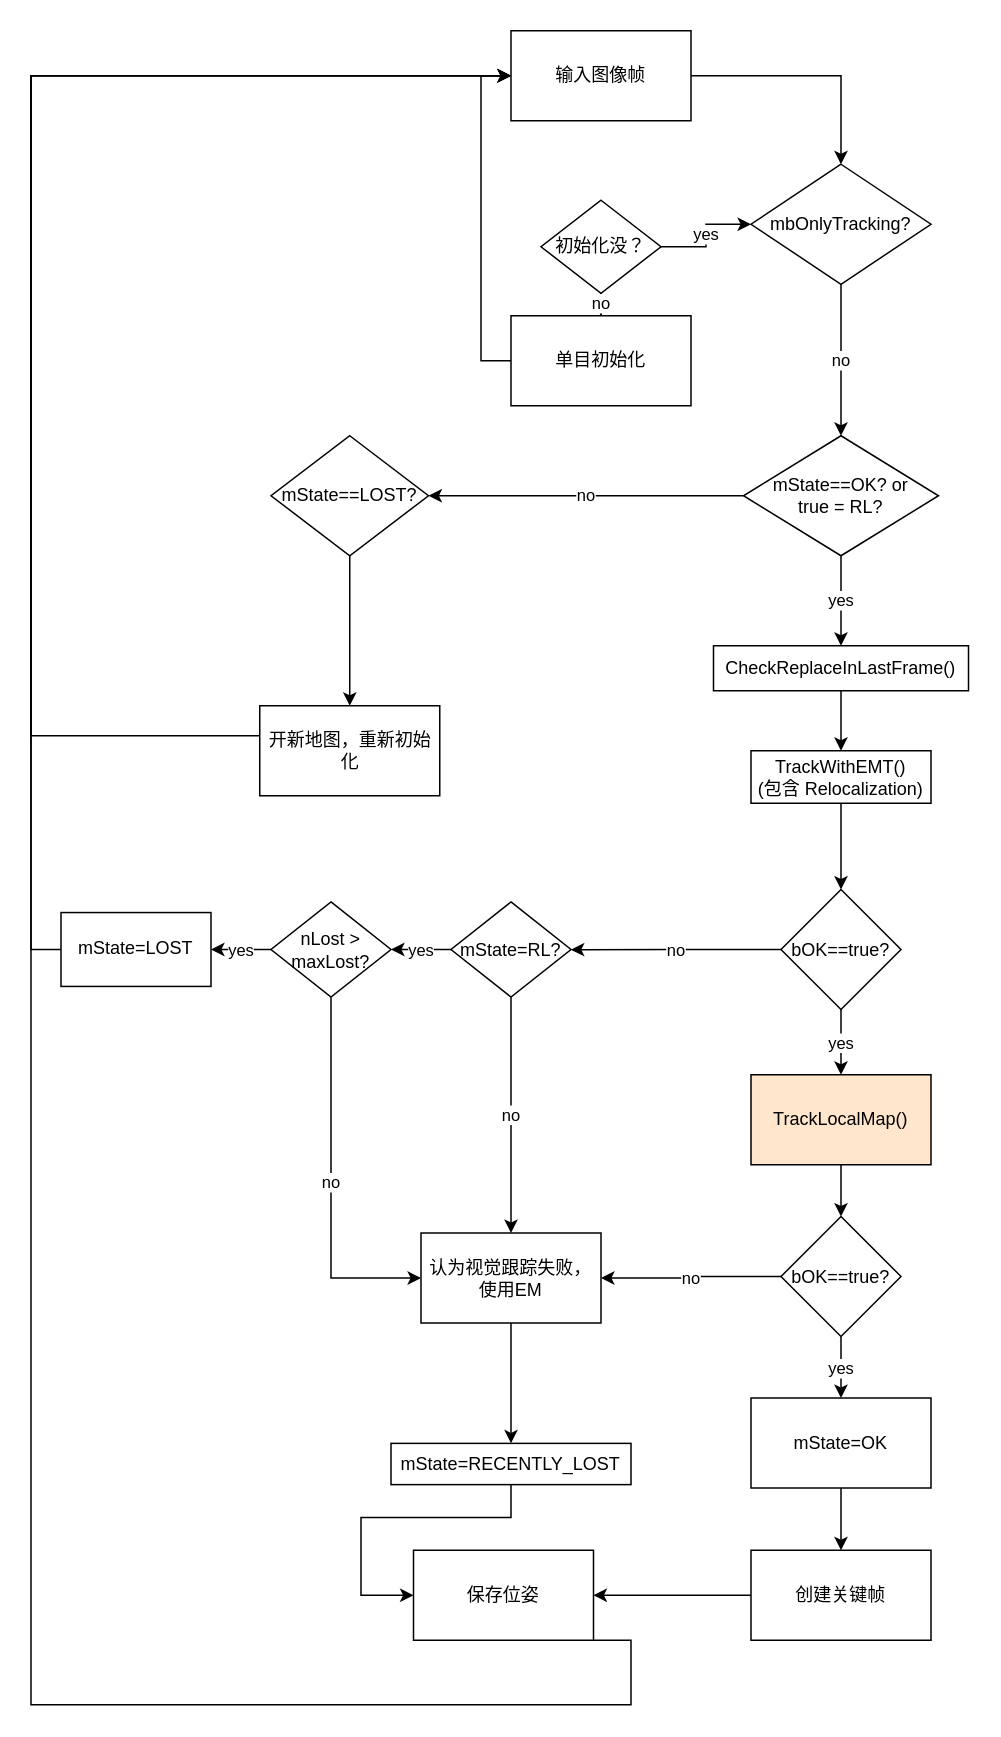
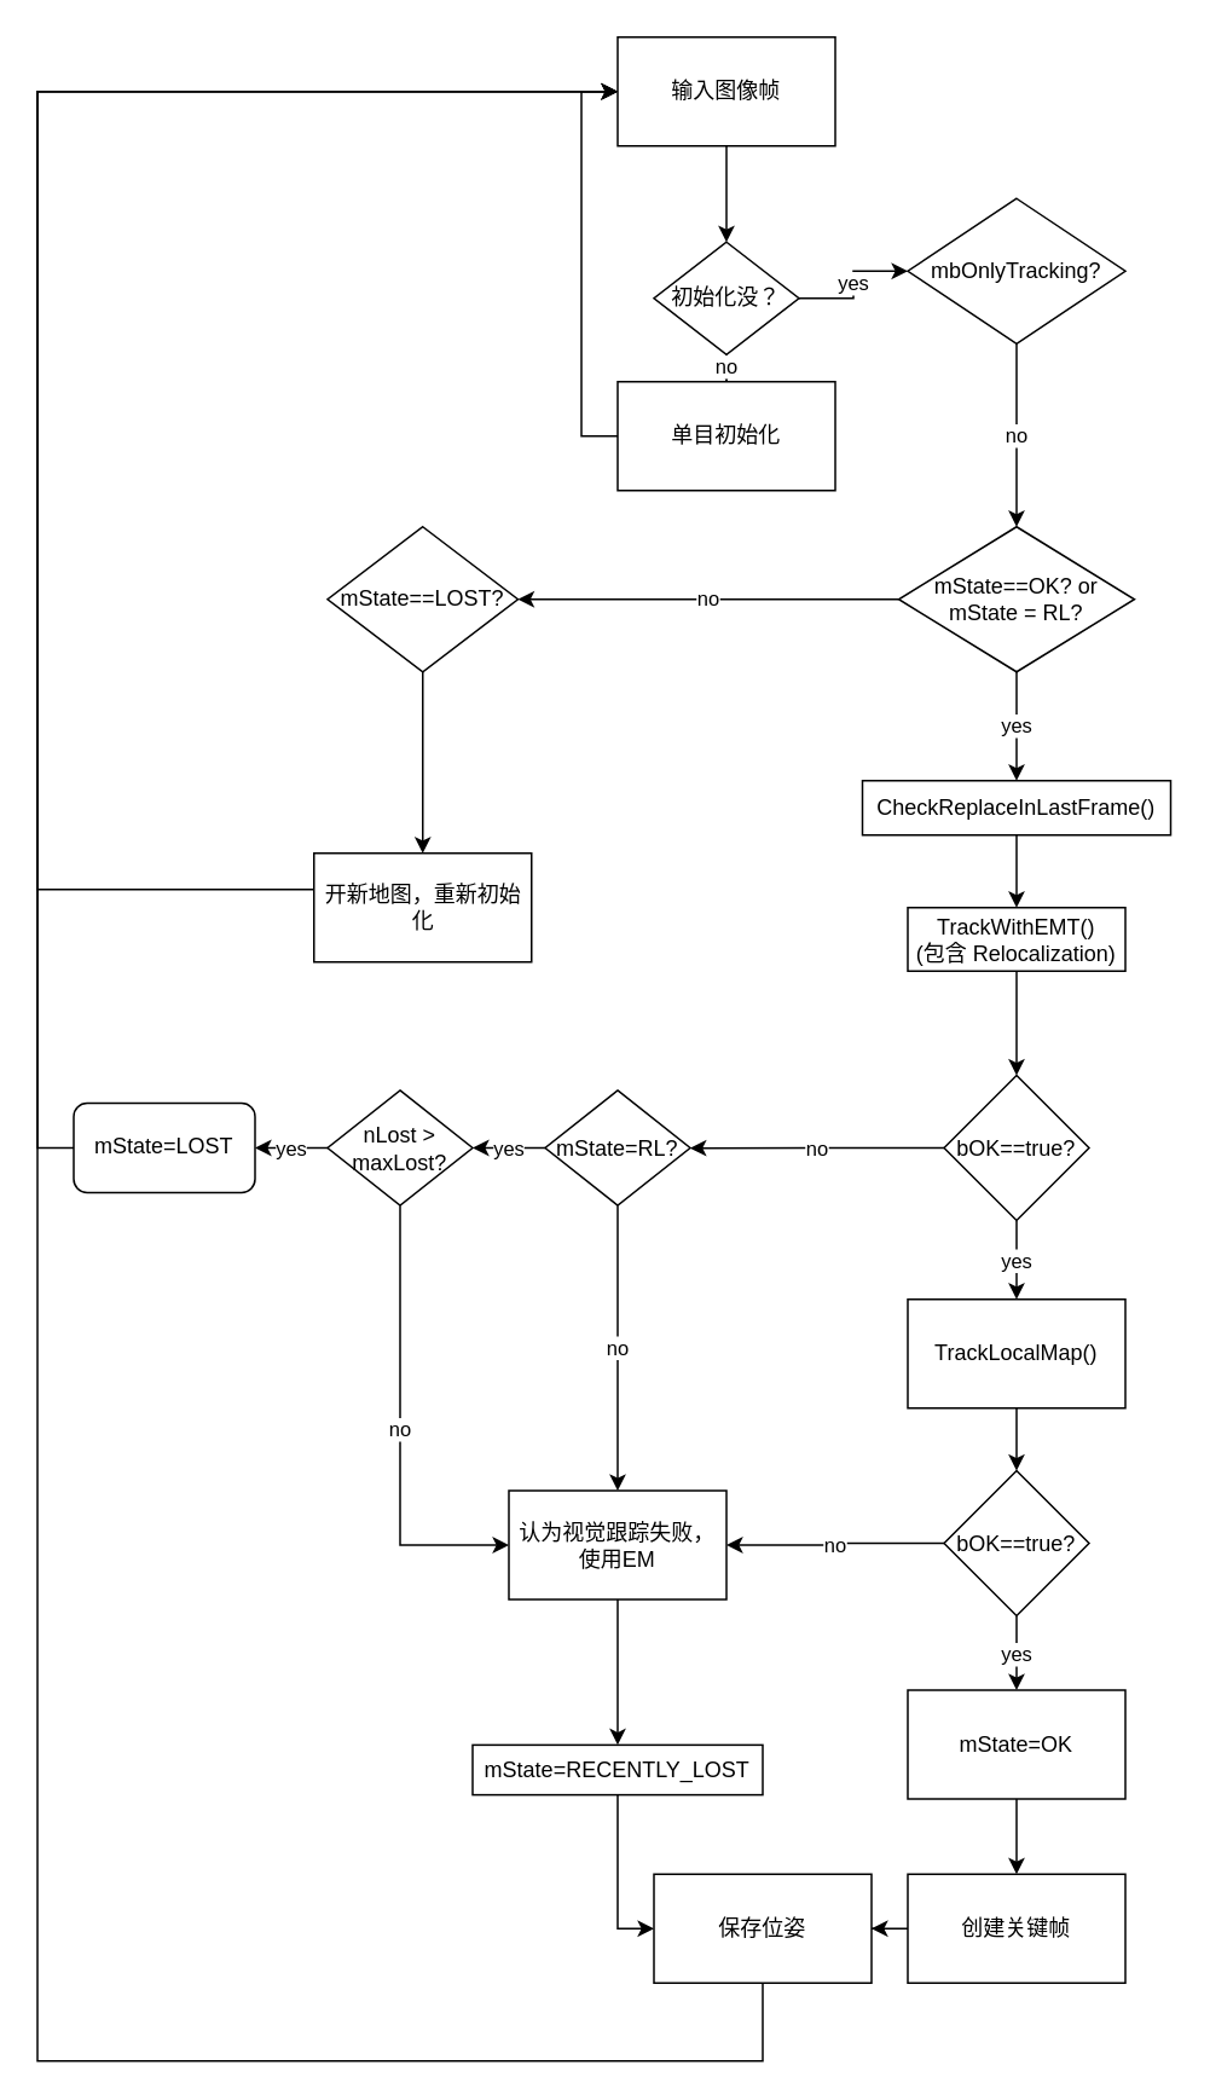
  <mxCell id="0" />
  <mxCell id="1" parent="0" />
- <mxCell id="2" value="" style="edgeStyle=orthogonalEdgeStyle;rounded=0;orthogonalLoop=1;jettySize=auto;html=1;" edge="1" parent="1" source="3" target="10"><mxGeometry relative="1" as="geometry" /></mxCell>
+ <mxCell id="2" value="" style="edgeStyle=orthogonalEdgeStyle;rounded=0;orthogonalLoop=1;jettySize=auto;html=1;" edge="1" parent="1" source="3" target="6"><mxGeometry relative="1" as="geometry" /></mxCell>
  <mxCell id="3" value="输入图像帧" style="rounded=0;whiteSpace=wrap;html=1;" vertex="1" parent="1"><mxGeometry x="340" y="20" width="120" height="60" as="geometry" /></mxCell>
  <mxCell id="4" value="no" style="edgeStyle=orthogonalEdgeStyle;rounded=0;orthogonalLoop=1;jettySize=auto;html=1;" edge="1" parent="1" source="6" target="8"><mxGeometry relative="1" as="geometry" /></mxCell>
  <mxCell id="5" value="yes" style="edgeStyle=orthogonalEdgeStyle;rounded=0;orthogonalLoop=1;jettySize=auto;html=1;" edge="1" parent="1" source="6" target="10"><mxGeometry relative="1" as="geometry" /></mxCell>
  <mxCell id="6" value="初始化没？" style="rhombus;whiteSpace=wrap;html=1;rounded=0;" vertex="1" parent="1"><mxGeometry x="360" y="133" width="80" height="62" as="geometry" /></mxCell>
  <mxCell id="7" style="edgeStyle=orthogonalEdgeStyle;rounded=0;orthogonalLoop=1;jettySize=auto;html=1;exitX=0;exitY=0.5;exitDx=0;exitDy=0;entryX=0;entryY=0.5;entryDx=0;entryDy=0;" edge="1" parent="1" source="8" target="3"><mxGeometry relative="1" as="geometry"><mxPoint x="300" y="160" as="targetPoint" /></mxGeometry></mxCell>
  <mxCell id="8" value="单目初始化" style="whiteSpace=wrap;html=1;rounded=0;" vertex="1" parent="1"><mxGeometry x="340" y="210" width="120" height="60" as="geometry" /></mxCell>
  <mxCell id="9" value="no" style="edgeStyle=orthogonalEdgeStyle;rounded=0;orthogonalLoop=1;jettySize=auto;html=1;" edge="1" parent="1" source="10" target="13"><mxGeometry relative="1" as="geometry" /></mxCell>
  <mxCell id="10" value="mbOnlyTracking?" style="rhombus;whiteSpace=wrap;html=1;rounded=0;" vertex="1" parent="1"><mxGeometry x="500" y="109" width="120" height="80" as="geometry" /></mxCell>
  <mxCell id="11" value="yes" style="edgeStyle=orthogonalEdgeStyle;rounded=0;orthogonalLoop=1;jettySize=auto;html=1;" edge="1" parent="1" source="13" target="15"><mxGeometry relative="1" as="geometry" /></mxCell>
  <mxCell id="12" value="no" style="edgeStyle=orthogonalEdgeStyle;rounded=0;orthogonalLoop=1;jettySize=auto;html=1;entryX=1;entryY=0.5;entryDx=0;entryDy=0;" edge="1" parent="1" source="13" target="37"><mxGeometry relative="1" as="geometry"><mxPoint x="390" y="330" as="targetPoint" /></mxGeometry></mxCell>
- <mxCell id="13" value="mState==OK? or&lt;br&gt;true = RL?" style="rhombus;whiteSpace=wrap;html=1;rounded=0;" vertex="1" parent="1"><mxGeometry x="495" y="290" width="130" height="80" as="geometry" /></mxCell>
+ <mxCell id="13" value="mState==OK? or&lt;br&gt;mState = RL?" style="rhombus;whiteSpace=wrap;html=1;rounded=0;" vertex="1" parent="1"><mxGeometry x="495" y="290" width="130" height="80" as="geometry" /></mxCell>
  <mxCell id="14" value="" style="edgeStyle=orthogonalEdgeStyle;rounded=0;orthogonalLoop=1;jettySize=auto;html=1;" edge="1" parent="1" source="15" target="17"><mxGeometry relative="1" as="geometry" /></mxCell>
  <mxCell id="15" value="CheckReplaceInLastFrame()" style="whiteSpace=wrap;html=1;rounded=0;" vertex="1" parent="1"><mxGeometry x="475" y="430" width="170" height="30" as="geometry" /></mxCell>
  <mxCell id="16" value="" style="edgeStyle=orthogonalEdgeStyle;rounded=0;orthogonalLoop=1;jettySize=auto;html=1;" edge="1" parent="1" source="17" target="20"><mxGeometry relative="1" as="geometry" /></mxCell>
  <mxCell id="17" value="TrackWithEMT()&lt;br&gt;(包含 Relocalization)" style="whiteSpace=wrap;html=1;rounded=0;" vertex="1" parent="1"><mxGeometry x="500" y="500" width="120" height="35" as="geometry" /></mxCell>
  <mxCell id="18" value="yes" style="edgeStyle=orthogonalEdgeStyle;rounded=0;orthogonalLoop=1;jettySize=auto;html=1;" edge="1" parent="1" source="20" target="22"><mxGeometry relative="1" as="geometry" /></mxCell>
  <mxCell id="19" value="no" style="edgeStyle=orthogonalEdgeStyle;rounded=0;orthogonalLoop=1;jettySize=auto;html=1;" edge="1" parent="1" source="20" target="42"><mxGeometry relative="1" as="geometry" /></mxCell>
  <mxCell id="20" value="bOK==true?" style="rhombus;whiteSpace=wrap;html=1;rounded=0;" vertex="1" parent="1"><mxGeometry x="520" y="592.5" width="80" height="80" as="geometry" /></mxCell>
  <mxCell id="21" value="" style="edgeStyle=orthogonalEdgeStyle;rounded=0;orthogonalLoop=1;jettySize=auto;html=1;" edge="1" parent="1" source="22" target="25"><mxGeometry relative="1" as="geometry" /></mxCell>
- <mxCell id="22" value="TrackLocalMap()" style="whiteSpace=wrap;html=1;rounded=0;fillColor=#ffe6cc;" vertex="1" parent="1"><mxGeometry x="500" y="716" width="120" height="60" as="geometry" /></mxCell>
+ <mxCell id="22" value="TrackLocalMap()" style="whiteSpace=wrap;html=1;rounded=0;" vertex="1" parent="1"><mxGeometry x="500" y="716" width="120" height="60" as="geometry" /></mxCell>
  <mxCell id="23" value="yes" style="edgeStyle=orthogonalEdgeStyle;rounded=0;orthogonalLoop=1;jettySize=auto;html=1;" edge="1" parent="1" source="25" target="27"><mxGeometry relative="1" as="geometry" /></mxCell>
  <mxCell id="24" value="no" style="edgeStyle=orthogonalEdgeStyle;rounded=0;orthogonalLoop=1;jettySize=auto;html=1;" edge="1" parent="1" source="25" target="31"><mxGeometry relative="1" as="geometry" /></mxCell>
  <mxCell id="25" value="bOK==true?" style="rhombus;whiteSpace=wrap;html=1;rounded=0;" vertex="1" parent="1"><mxGeometry x="520" y="810.5" width="80" height="80" as="geometry" /></mxCell>
  <mxCell id="26" value="" style="edgeStyle=orthogonalEdgeStyle;rounded=0;orthogonalLoop=1;jettySize=auto;html=1;" edge="1" parent="1" source="27" target="35"><mxGeometry relative="1" as="geometry" /></mxCell>
  <mxCell id="27" value="mState=OK" style="whiteSpace=wrap;html=1;rounded=0;" vertex="1" parent="1"><mxGeometry x="500" y="931.5" width="120" height="60" as="geometry" /></mxCell>
  <mxCell id="28" style="edgeStyle=orthogonalEdgeStyle;rounded=0;orthogonalLoop=1;jettySize=auto;html=1;exitX=0.5;exitY=1;exitDx=0;exitDy=0;entryX=0;entryY=0.5;entryDx=0;entryDy=0;" edge="1" parent="1" source="29" target="3"><mxGeometry relative="1" as="geometry"><mxPoint x="200" y="790" as="targetPoint" /><Array as="points"><mxPoint x="420" y="1136" /><mxPoint x="20" y="1136" /><mxPoint x="20" y="50" /></Array></mxGeometry></mxCell>
- <mxCell id="29" value="保存位姿" style="whiteSpace=wrap;html=1;rounded=0;" vertex="1" parent="1"><mxGeometry x="275" y="1033" width="120" height="60" as="geometry" /></mxCell>
+ <mxCell id="29" value="保存位姿" style="whiteSpace=wrap;html=1;rounded=0;" vertex="1" parent="1"><mxGeometry x="360" y="1033" width="120" height="60" as="geometry" /></mxCell>
  <mxCell id="30" value="" style="edgeStyle=orthogonalEdgeStyle;rounded=0;orthogonalLoop=1;jettySize=auto;html=1;" edge="1" parent="1" source="31" target="33"><mxGeometry relative="1" as="geometry" /></mxCell>
  <mxCell id="31" value="认为视觉跟踪失败，使用EM" style="whiteSpace=wrap;html=1;rounded=0;" vertex="1" parent="1"><mxGeometry x="280" y="821.5" width="120" height="60" as="geometry" /></mxCell>
  <mxCell id="32" style="edgeStyle=orthogonalEdgeStyle;rounded=0;orthogonalLoop=1;jettySize=auto;html=1;exitX=0.5;exitY=1;exitDx=0;exitDy=0;entryX=0;entryY=0.5;entryDx=0;entryDy=0;" edge="1" parent="1" source="33" target="29"><mxGeometry relative="1" as="geometry" /></mxCell>
  <mxCell id="33" value="mState=RECENTLY_LOST" style="whiteSpace=wrap;html=1;rounded=0;" vertex="1" parent="1"><mxGeometry x="260" y="961.75" width="160" height="27.5" as="geometry" /></mxCell>
  <mxCell id="34" value="" style="edgeStyle=orthogonalEdgeStyle;rounded=0;orthogonalLoop=1;jettySize=auto;html=1;" edge="1" parent="1" source="35" target="29"><mxGeometry relative="1" as="geometry" /></mxCell>
  <mxCell id="35" value="创建关键帧" style="rounded=0;whiteSpace=wrap;html=1;" vertex="1" parent="1"><mxGeometry x="500" y="1033" width="120" height="60" as="geometry" /></mxCell>
  <mxCell id="36" value="" style="edgeStyle=orthogonalEdgeStyle;rounded=0;orthogonalLoop=1;jettySize=auto;html=1;" edge="1" parent="1" source="37" target="39"><mxGeometry relative="1" as="geometry" /></mxCell>
  <mxCell id="37" value="mState==LOST?" style="rhombus;whiteSpace=wrap;html=1;rounded=0;" vertex="1" parent="1"><mxGeometry x="180" y="290" width="105" height="80" as="geometry" /></mxCell>
  <mxCell id="38" style="edgeStyle=orthogonalEdgeStyle;rounded=0;orthogonalLoop=1;jettySize=auto;html=1;exitX=0;exitY=0.5;exitDx=0;exitDy=0;entryX=0;entryY=0.5;entryDx=0;entryDy=0;" edge="1" parent="1" source="39" target="3"><mxGeometry relative="1" as="geometry"><Array as="points"><mxPoint x="20" y="490" /><mxPoint x="20" y="50" /></Array></mxGeometry></mxCell>
  <mxCell id="39" value="开新地图，重新初始化" style="whiteSpace=wrap;html=1;rounded=0;" vertex="1" parent="1"><mxGeometry x="172.5" y="470" width="120" height="60" as="geometry" /></mxCell>
  <mxCell id="40" value="no" style="edgeStyle=orthogonalEdgeStyle;rounded=0;orthogonalLoop=1;jettySize=auto;html=1;exitX=0.5;exitY=1;exitDx=0;exitDy=0;" edge="1" parent="1" source="42" target="31"><mxGeometry relative="1" as="geometry" /></mxCell>
  <mxCell id="41" value="yes" style="edgeStyle=orthogonalEdgeStyle;rounded=0;orthogonalLoop=1;jettySize=auto;html=1;" edge="1" parent="1" source="42" target="45"><mxGeometry relative="1" as="geometry" /></mxCell>
  <mxCell id="42" value="mState=RL?" style="rhombus;whiteSpace=wrap;html=1;rounded=0;" vertex="1" parent="1"><mxGeometry x="300" y="600.75" width="80" height="63.5" as="geometry" /></mxCell>
  <mxCell id="43" value="yes" style="edgeStyle=orthogonalEdgeStyle;rounded=0;orthogonalLoop=1;jettySize=auto;html=1;" edge="1" parent="1" source="45" target="47"><mxGeometry relative="1" as="geometry" /></mxCell>
  <mxCell id="44" value="no" style="edgeStyle=orthogonalEdgeStyle;rounded=0;orthogonalLoop=1;jettySize=auto;html=1;exitX=0.5;exitY=1;exitDx=0;exitDy=0;entryX=0;entryY=0.5;entryDx=0;entryDy=0;" edge="1" parent="1" source="45" target="31"><mxGeometry relative="1" as="geometry" /></mxCell>
  <mxCell id="45" value="nLost &amp;gt; maxLost?" style="rhombus;whiteSpace=wrap;html=1;rounded=0;" vertex="1" parent="1"><mxGeometry x="180" y="600.75" width="80" height="63.5" as="geometry" /></mxCell>
  <mxCell id="46" style="edgeStyle=orthogonalEdgeStyle;rounded=0;orthogonalLoop=1;jettySize=auto;html=1;exitX=0;exitY=0.5;exitDx=0;exitDy=0;entryX=0;entryY=0.5;entryDx=0;entryDy=0;" edge="1" parent="1" source="47" target="3"><mxGeometry relative="1" as="geometry"><Array as="points"><mxPoint x="20" y="633" /><mxPoint x="20" y="50" /></Array></mxGeometry></mxCell>
- <mxCell id="47" value="mState=LOST" style="rounded=0;whiteSpace=wrap;html=1;" vertex="1" parent="1"><mxGeometry x="40" y="607.87" width="100" height="49.25" as="geometry" /></mxCell>
+ <mxCell id="47" value="mState=LOST" style="whiteSpace=wrap;html=1;rounded=1;" vertex="1" parent="1"><mxGeometry x="40" y="607.87" width="100" height="49.25" as="geometry" /></mxCell>
